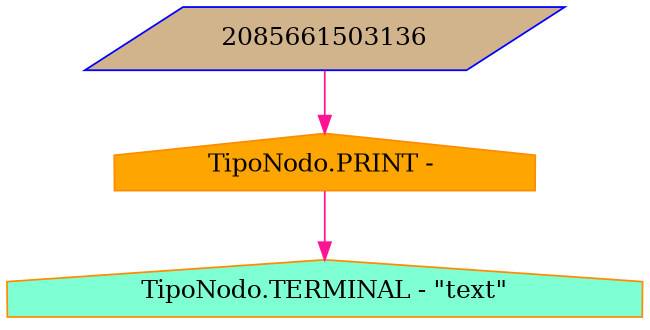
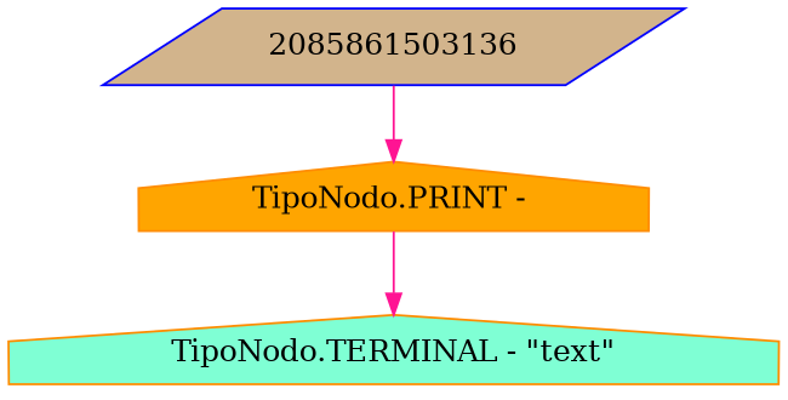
  digraph {
    node [style=filled color=darkorange shape=house]
    edge [color=deeppink]
    n1 [label="TipoNodo.PRINT - " fillcolor=orange]
    n2 [label="TipoNodo.TERMINAL - \"text\"" fillcolor=aquamarine]
-   2085861503136 [fillcolor=tan color=blue shape=parallelogram label=2085661503136]
+   2085861503136 [fillcolor=tan color=blue shape=parallelogram]
    n1 -> n2
    2085861503136 -> n1
  }
